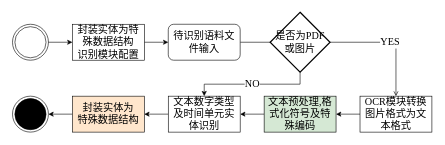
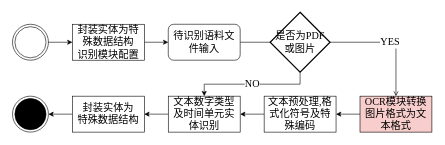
  <mxCell id="0" />
  <mxCell id="1" parent="0" />
  <mxCell id="2" style="edgeStyle=orthogonalEdgeStyle;rounded=0;orthogonalLoop=1;jettySize=auto;html=1;exitX=1;exitY=0.5;exitDx=0;exitDy=0;entryX=0;entryY=0.5;entryDx=0;entryDy=0;fontFamily=SimSun;fontSize=17;" parent="1" source="3" target="5" edge="1"><mxGeometry relative="1" as="geometry"><Array as="points"><mxPoint x="70" y="70" /><mxPoint x="70" y="70" /></Array></mxGeometry></mxCell>
  <mxCell id="3" value="" style="ellipse;shape=doubleEllipse;html=1;dashed=0;whitespace=wrap;aspect=fixed;fontFamily=SimSun;fontSize=17;" parent="1" vertex="1"><mxGeometry x="20" y="40" width="60" height="60" as="geometry" /></mxCell>
  <mxCell id="4" style="edgeStyle=orthogonalEdgeStyle;rounded=0;orthogonalLoop=1;jettySize=auto;html=1;exitX=1;exitY=0.5;exitDx=0;exitDy=0;entryX=0;entryY=0.5;entryDx=0;entryDy=0;fontFamily=SimSun;fontSize=17;" parent="1" source="5" target="7" edge="1"><mxGeometry relative="1" as="geometry" /></mxCell>
  <mxCell id="5" value="封装实体为特殊数据结构&lt;br style=&quot;font-size: 17px;&quot;&gt;识别模块配置" style="rounded=0;whiteSpace=wrap;html=1;fontFamily=SimSun;fontSize=17;" parent="1" vertex="1"><mxGeometry x="120" y="40" width="120" height="60" as="geometry" /></mxCell>
  <mxCell id="6" style="edgeStyle=orthogonalEdgeStyle;rounded=0;orthogonalLoop=1;jettySize=auto;html=1;exitX=1;exitY=0.5;exitDx=0;exitDy=0;entryX=0;entryY=0.5;entryDx=0;entryDy=0;entryPerimeter=0;fontFamily=SimSun;fontSize=17;" parent="1" source="7" target="10" edge="1"><mxGeometry relative="1" as="geometry"><Array as="points"><mxPoint x="480" y="70" /><mxPoint x="480" y="70" /></Array></mxGeometry></mxCell>
  <mxCell id="7" value="待识别语料文件输入" style="whiteSpace=wrap;html=1;fontFamily=SimSun;fontSize=17;rounded=1;" parent="1" vertex="1"><mxGeometry x="280" y="40" width="120" height="60" as="geometry" /></mxCell>
  <mxCell id="8" value="YES" style="edgeStyle=orthogonalEdgeStyle;rounded=0;orthogonalLoop=1;jettySize=auto;html=1;exitX=1;exitY=0.5;exitDx=0;exitDy=0;exitPerimeter=0;entryX=0.5;entryY=0;entryDx=0;entryDy=0;fontFamily=SimSun;fontSize=17;endArrow=open;" parent="1" source="10" target="12" edge="1"><mxGeometry relative="1" as="geometry" /></mxCell>
  <mxCell id="9" value="NO" style="edgeStyle=orthogonalEdgeStyle;rounded=0;orthogonalLoop=1;jettySize=auto;html=1;exitX=0.5;exitY=1;exitDx=0;exitDy=0;exitPerimeter=0;fontFamily=SimSun;fontSize=17;" parent="1" source="10" target="16" edge="1"><mxGeometry relative="1" as="geometry"><mxPoint x="450" y="130" as="sourcePoint" /></mxGeometry></mxCell>
  <mxCell id="10" value="是否为PDF&lt;br style=&quot;font-size: 17px&quot;&gt;或图片" style="strokeWidth=2;html=1;shape=mxgraph.flowchart.decision;whiteSpace=wrap;fontFamily=SimSun;fontSize=17;" parent="1" vertex="1"><mxGeometry x="450" y="20" width="100" height="100" as="geometry" /></mxCell>
  <mxCell id="11" style="edgeStyle=orthogonalEdgeStyle;rounded=0;orthogonalLoop=1;jettySize=auto;html=1;exitX=0;exitY=0.5;exitDx=0;exitDy=0;entryX=1;entryY=0.5;entryDx=0;entryDy=0;fontFamily=SimSun;fontSize=17;" parent="1" source="12" target="14" edge="1"><mxGeometry relative="1" as="geometry"><Array as="points"><mxPoint x="600" y="190" /></Array></mxGeometry></mxCell>
- <mxCell id="12" value="OCR模块转换&lt;br style=&quot;font-size: 17px;&quot;&gt;图片格式为文本格式" style="rounded=0;whiteSpace=wrap;html=1;fontFamily=SimSun;fontSize=17;" parent="1" vertex="1"><mxGeometry x="600" y="160" width="120" height="60" as="geometry" /></mxCell>
+ <mxCell id="12" value="OCR模块转换&lt;br style=&quot;font-size: 17px;&quot;&gt;图片格式为文本格式" style="rounded=0;whiteSpace=wrap;html=1;fontFamily=SimSun;fontSize=17;fillColor=#f8cecc;" parent="1" vertex="1"><mxGeometry x="600" y="160" width="120" height="60" as="geometry" /></mxCell>
  <mxCell id="13" style="edgeStyle=orthogonalEdgeStyle;rounded=0;orthogonalLoop=1;jettySize=auto;html=1;exitX=0;exitY=0.5;exitDx=0;exitDy=0;entryX=1;entryY=0.5;entryDx=0;entryDy=0;fontFamily=SimSun;fontSize=17;" parent="1" source="14" target="16" edge="1"><mxGeometry relative="1" as="geometry" /></mxCell>
- <mxCell id="14" value="文本预处理,格式化符号及特殊编码" style="rounded=0;whiteSpace=wrap;html=1;fontFamily=SimSun;fontSize=17;fillColor=#d5e8d4;" parent="1" vertex="1"><mxGeometry x="440" y="160" width="120" height="60" as="geometry" /></mxCell>
+ <mxCell id="14" value="文本预处理,格式化符号及特殊编码" style="rounded=0;whiteSpace=wrap;html=1;fontFamily=SimSun;fontSize=17;" parent="1" vertex="1"><mxGeometry x="440" y="160" width="120" height="60" as="geometry" /></mxCell>
  <mxCell id="15" style="edgeStyle=orthogonalEdgeStyle;rounded=0;orthogonalLoop=1;jettySize=auto;html=1;entryX=1;entryY=0.5;entryDx=0;entryDy=0;fontFamily=SimSun;fontSize=17;" parent="1" source="16" target="18" edge="1"><mxGeometry relative="1" as="geometry" /></mxCell>
  <mxCell id="16" value="文本数字类型&lt;br style=&quot;font-size: 17px;&quot;&gt;及时间单元实体识别" style="rounded=0;whiteSpace=wrap;html=1;fontFamily=SimSun;fontSize=17;" parent="1" vertex="1"><mxGeometry x="280" y="160" width="120" height="60" as="geometry" /></mxCell>
  <mxCell id="17" style="edgeStyle=orthogonalEdgeStyle;rounded=0;orthogonalLoop=1;jettySize=auto;html=1;exitX=0;exitY=0.5;exitDx=0;exitDy=0;entryX=1;entryY=0.5;entryDx=0;entryDy=0;fontFamily=SimSun;fontSize=17;" parent="1" source="18" target="19" edge="1"><mxGeometry relative="1" as="geometry" /></mxCell>
- <mxCell id="18" value="封装实体为&lt;br style=&quot;font-size: 17px;&quot;&gt;特殊数据结构" style="rounded=0;whiteSpace=wrap;html=1;fontFamily=SimSun;fontSize=17;fillColor=#ffe6cc;" parent="1" vertex="1"><mxGeometry x="120" y="160" width="120" height="60" as="geometry" /></mxCell>
+ <mxCell id="18" value="封装实体为&lt;br style=&quot;font-size: 17px;&quot;&gt;特殊数据结构" style="rounded=0;whiteSpace=wrap;html=1;fontFamily=SimSun;fontSize=17;" parent="1" vertex="1"><mxGeometry x="120" y="160" width="120" height="60" as="geometry" /></mxCell>
  <mxCell id="19" value="" style="ellipse;html=1;shape=endState;fillColor=#000000;strokeColor=#000000;fontFamily=SimSun;fontSize=17;" parent="1" vertex="1"><mxGeometry x="20" y="160" width="60" height="60" as="geometry" /></mxCell>
